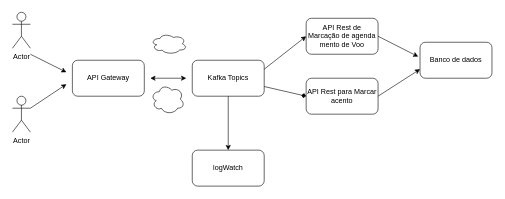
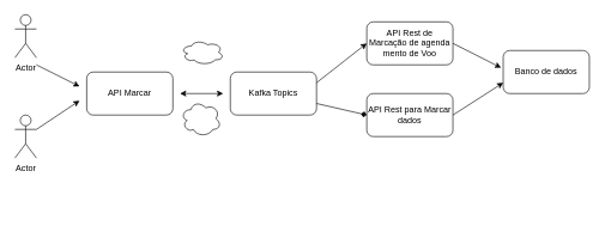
  <mxCell id="0" />
  <mxCell id="1" parent="0" />
  <mxCell id="2" value="API Rest de Marcação de agenda mento de Voo" style="rounded=1;whiteSpace=wrap;html=1;" vertex="1" parent="1"><mxGeometry x="510" y="30" width="120" height="60" as="geometry" /></mxCell>
  <mxCell id="3" value="Banco de dados" style="rounded=1;whiteSpace=wrap;html=1;" vertex="1" parent="1"><mxGeometry x="700" y="70" width="120" height="60" as="geometry" /></mxCell>
- <mxCell id="4" value="API Rest para Marcar acento" style="rounded=1;whiteSpace=wrap;html=1;" vertex="1" parent="1"><mxGeometry x="510" y="130" width="120" height="60" as="geometry" /></mxCell>
- <mxCell id="5" value="logWatch" style="rounded=1;whiteSpace=wrap;html=1;" vertex="1" parent="1"><mxGeometry x="320" y="250" width="120" height="60" as="geometry" /></mxCell>
+ <mxCell id="4" value="API Rest para Marcar dados" style="rounded=1;whiteSpace=wrap;html=1;" vertex="1" parent="1"><mxGeometry x="510" y="130" width="120" height="60" as="geometry" /></mxCell>
  <mxCell id="6" value="Kafka Topics" style="rounded=1;whiteSpace=wrap;html=1;" vertex="1" parent="1"><mxGeometry x="320" y="100" width="120" height="60" as="geometry" /></mxCell>
  <mxCell id="7" value="Actor" style="shape=umlActor;verticalLabelPosition=bottom;verticalAlign=top;html=1;outlineConnect=0;" vertex="1" parent="1"><mxGeometry x="20" y="20" width="30" height="60" as="geometry" /></mxCell>
  <mxCell id="8" value="Actor" style="shape=umlActor;verticalLabelPosition=bottom;verticalAlign=top;html=1;outlineConnect=0;" vertex="1" parent="1"><mxGeometry x="20" y="160" width="30" height="60" as="geometry" /></mxCell>
- <mxCell id="9" value="API Gateway" style="rounded=1;whiteSpace=wrap;html=1;" vertex="1" parent="1"><mxGeometry x="120" y="100" width="120" height="60" as="geometry" /></mxCell>
+ <mxCell id="9" value="API Marcar" style="rounded=1;whiteSpace=wrap;html=1;" vertex="1" parent="1"><mxGeometry x="120" y="100" width="120" height="60" as="geometry" /></mxCell>
  <mxCell id="10" value="" style="endArrow=classic;html=1;rounded=0;" edge="1" parent="1"><mxGeometry width="50" height="50" relative="1" as="geometry"><mxPoint x="50" y="90" as="sourcePoint" /><mxPoint x="110" y="120" as="targetPoint" /></mxGeometry></mxCell>
  <mxCell id="11" value="" style="endArrow=classic;html=1;rounded=0;" edge="1" parent="1" source="8"><mxGeometry width="50" height="50" relative="1" as="geometry"><mxPoint x="50" y="230" as="sourcePoint" /><mxPoint x="110" y="140" as="targetPoint" /></mxGeometry></mxCell>
  <mxCell id="12" value="" style="endArrow=classic;startArrow=classic;html=1;rounded=0;" edge="1" parent="1"><mxGeometry width="50" height="50" relative="1" as="geometry"><mxPoint x="250" y="130" as="sourcePoint" /><mxPoint x="310" y="130" as="targetPoint" /></mxGeometry></mxCell>
  <mxCell id="13" value="" style="endArrow=classic;html=1;rounded=0;entryX=0;entryY=0.5;entryDx=0;entryDy=0;exitX=1;exitY=0.25;exitDx=0;exitDy=0;" edge="1" parent="1" source="6" target="2"><mxGeometry width="50" height="50" relative="1" as="geometry"><mxPoint x="440" y="140" as="sourcePoint" /><mxPoint x="490" y="90" as="targetPoint" /></mxGeometry></mxCell>
  <mxCell id="14" value="" style="endArrow=diamond;html=1;rounded=0;entryX=0;entryY=0.5;entryDx=0;entryDy=0;entryPerimeter=0;" edge="1" parent="1" source="6" target="4"><mxGeometry width="50" height="50" relative="1" as="geometry"><mxPoint x="440" y="180" as="sourcePoint" /><mxPoint x="500" y="160" as="targetPoint" /></mxGeometry></mxCell>
  <mxCell id="15" value="" style="endArrow=classic;html=1;rounded=0;entryX=-0.025;entryY=0.4;entryDx=0;entryDy=0;entryPerimeter=0;exitX=1;exitY=0.5;exitDx=0;exitDy=0;" edge="1" parent="1" source="2" target="3"><mxGeometry width="50" height="50" relative="1" as="geometry"><mxPoint x="630" y="90" as="sourcePoint" /><mxPoint x="680" y="40" as="targetPoint" /></mxGeometry></mxCell>
  <mxCell id="16" value="" style="endArrow=classic;html=1;rounded=0;entryX=0;entryY=0.75;entryDx=0;entryDy=0;exitX=1;exitY=0.5;exitDx=0;exitDy=0;" edge="1" parent="1" source="4" target="3"><mxGeometry width="50" height="50" relative="1" as="geometry"><mxPoint x="630" y="180" as="sourcePoint" /><mxPoint x="680" y="130" as="targetPoint" /></mxGeometry></mxCell>
- <mxCell id="17" value="" style="endArrow=classic;html=1;rounded=0;entryX=0.5;entryY=0;entryDx=0;entryDy=0;exitX=0.5;exitY=1;exitDx=0;exitDy=0;" edge="1" parent="1" source="6" target="5"><mxGeometry width="50" height="50" relative="1" as="geometry"><mxPoint x="380" y="210" as="sourcePoint" /><mxPoint x="430" y="160" as="targetPoint" /></mxGeometry></mxCell>
  <mxCell id="18" value="" style="ellipse;shape=cloud;whiteSpace=wrap;html=1;" vertex="1" parent="1"><mxGeometry x="251" y="55" width="60" height="35" as="geometry" /></mxCell>
  <mxCell id="19" value="" style="ellipse;shape=cloud;whiteSpace=wrap;html=1;" vertex="1" parent="1"><mxGeometry x="251" y="140" width="56" height="50" as="geometry" /></mxCell>
